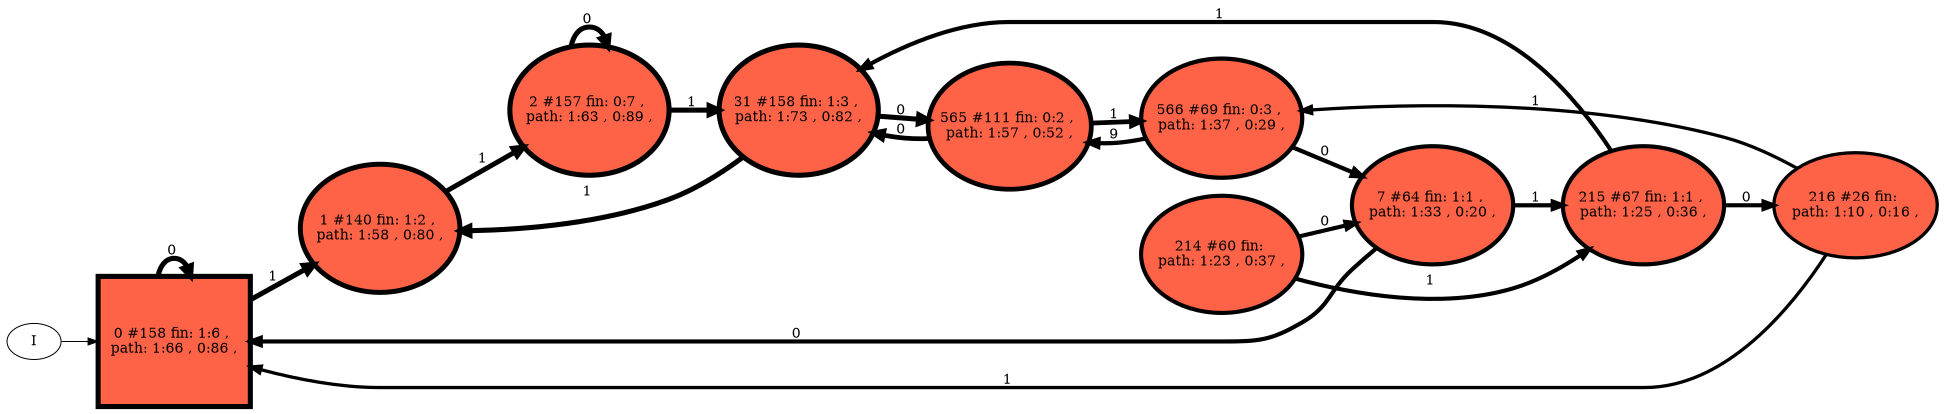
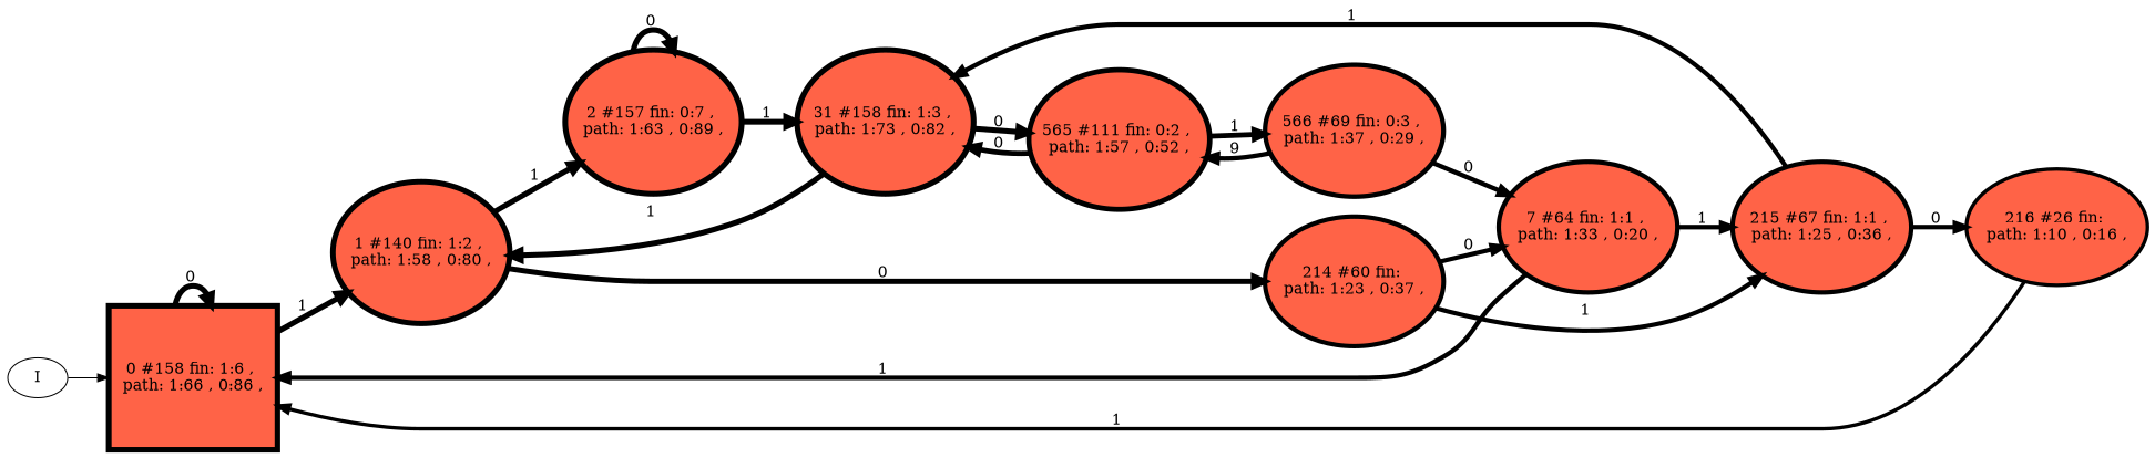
  digraph {
    rankdir=LR
    node [fillcolor=tomato penwidth=5.0689 style=filled]
    edge [penwidth=5.0689]
    n1 [height=1.80318 label="0 #158 fin: 1:6 , \n path: 1:66 , 0:86 , " shape=box width=1.80318]
    n2 [height=1.78318 label="1 #140 fin: 1:2 , \n path: 1:58 , 0:80 , " penwidth=4.94876 width=1.78318]
    n3 [height=1.80421 label="2 #157 fin: 0:7 , \n path: 1:63 , 0:89 , " penwidth=5.07517 width=1.80421]
    n4 [height=1.63137 label="214 #60 fin: \n path: 1:23 , 0:37 , " penwidth=4.11087 width=1.63137]
    I [fillcolor="" penwidth="" style=""]
    n6 [height=1.80318 label="31 #158 fin: 1:3 , \n path: 1:73 , 0:82 , " width=1.80318]
    n7 [height=1.63766 label="215 #67 fin: 1:1 , \n path: 1:25 , 0:36 , " penwidth=4.14313 width=1.63766]
    n8 [height=1.64372 label="7 #64 fin: 1:1 , \n path: 1:33 , 0:20 , " penwidth=4.17439 width=1.64372]
    n9 [height=1.74371 label="565 #111 fin: 0:2 , \n path: 1:57 , 0:52 , " penwidth=4.7185 width=1.74371]
    n10 [height=1.45765 label="216 #26 fin: \n path: 1:10 , 0:16 , " penwidth=3.29584 width=1.45765]
    n11 [height=1.65794 label="566 #69 fin: 0:3 , \n path: 1:37 , 0:29 , " penwidth=4.2485 width=1.65794]
    n1 -> n1 [label="0 "]
    n1 -> n2 [label="1 "]
    n2 -> n3 [label="1 " penwidth=4.94876]
+   n2 -> n4 [label="0 " penwidth=4.94876]
    n3 -> n3 [label="0 " penwidth=5.07517]
    n3 -> n6 [label="1 " penwidth=5.07517]
    n4 -> n7 [label="1 " penwidth=4.11087]
    n4 -> n8 [label="0 " penwidth=4.11087]
    I -> n1 [penwidth=""]
    n6 -> n2 [label="1 "]
    n6 -> n9 [label="0 "]
    n7 -> n6 [label="1 " penwidth=4.14313]
    n7 -> n10 [label="0 " penwidth=4.14313]
-   n8 -> n1 [label="0 " penwidth=4.17439]
+   n8 -> n1 [label="1 " penwidth=4.17439]
    n8 -> n7 [label="1 " penwidth=4.17439]
    n9 -> n6 [label="0 " penwidth=4.7185]
    n9 -> n11 [label="1 " penwidth=4.7185]
    n10 -> n1 [label="1 " penwidth=3.29584]
-   n10 -> n11 [label="1 " penwidth=3.29584]
    n11 -> n8 [label="0 " penwidth=4.2485]
    n11 -> n9 [label="9 " penwidth=4.2485]
  }
